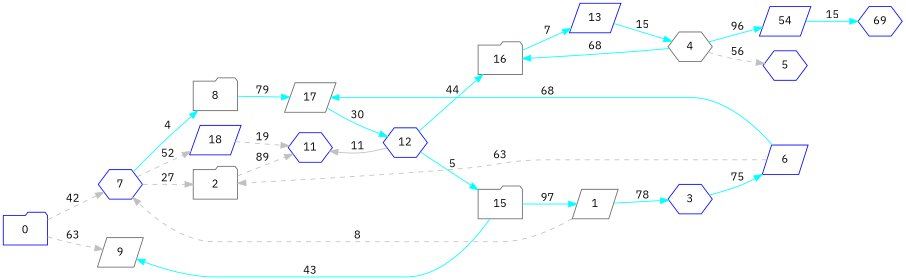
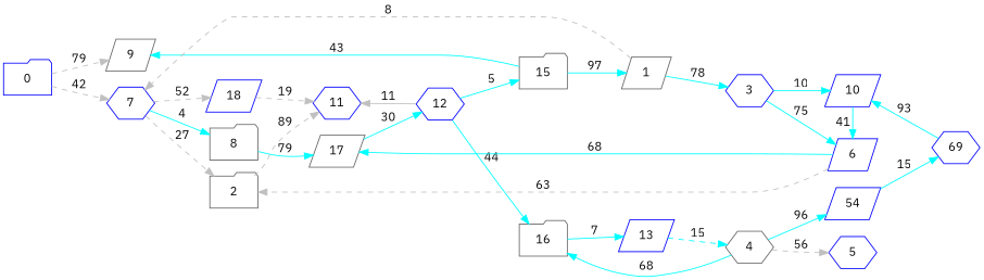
  digraph {
    fontname="IBM Plex Sans"
    rankdir=LR
    ranksep=equally
    node [color=blue fontname="IBM Plex Sans" shape=parallelogram]
    edge [color=aqua fontname="IBM Plex Sans"]
    0 [shape=folder]
    7 [shape=hexagon]
    9 [color=gray40]
    2 [color=gray40 shape=folder]
    18
    8 [color=gray40 shape=folder]
    11 [shape=hexagon]
    17 [color=gray40]
    12 [shape=hexagon]
    15 [color=gray40 shape=folder]
    16 [color=gray40 shape=folder]
    1 [color=gray40]
    13
    3 [shape=hexagon]
    4 [color=gray40 shape=hexagon]
    6
+   10
    n18 [label=54]
    5 [shape=hexagon]
    n20 [label=69 shape=hexagon]
    subgraph sub_1 {
      rank=same
      0
    }
    subgraph sub_2 {
      rank=same
      7
      9
    }
    subgraph sub_3 {
      rank=same
      2
      18
      8
    }
    subgraph sub_4 {
      rank=same
      11
      17
    }
    subgraph sub_5 {
      rank=same
      12
    }
    subgraph sub_6 {
      rank=same
      15
      16
    }
    subgraph sub_7 {
      rank=same
      1
      13
    }
    subgraph sub_8 {
      rank=same
      3
      4
    }
    subgraph sub_9 {
      rank=same
      6
+     10
      n18
      5
    }
    subgraph sub_10 {
      rank=same
      n20
    }
    subgraph sub_11 {
      rank=same
    }
    0 -> 7 [color=grey label=42 style=dashed]
-   0 -> 9 [color=grey label=63 style=dashed]
+   0 -> 9 [color=grey label=79 style=dashed]
    7 -> 2 [color=grey label=27 style=dashed]
    7 -> 18 [color=grey label=52 style=dashed]
    7 -> 8 [label=4]
    2 -> 11 [color=grey label=89 style=dashed]
    18 -> 11 [color=grey label=19 style=dashed]
    8 -> 17 [label=79]
    17 -> 12 [label=30]
    12 -> 11 [color=grey label=11 style=solid]
    12 -> 15 [label=5]
    12 -> 16 [label=44]
    15 -> 9 [label=43]
    15 -> 1 [label=97]
    16 -> 13 [label=7]
    1 -> 7 [color=grey label=8 style=dashed]
    1 -> 3 [label=78]
-   13 -> 4 [label=15]
+   13 -> 4 [label=15 style=dashed]
    3 -> 6 [label=75]
+   3 -> 10 [label=10]
    4 -> 16 [label=68]
    4 -> n18 [label=96]
    4 -> 5 [color=grey label=56 style=dashed]
    6 -> 2 [color=grey label=63 style=dashed]
    6 -> 17 [label=68]
+   10 -> 6 [label=41]
    n18 -> n20 [label=15]
+   n20 -> 10 [label=93]
  }
